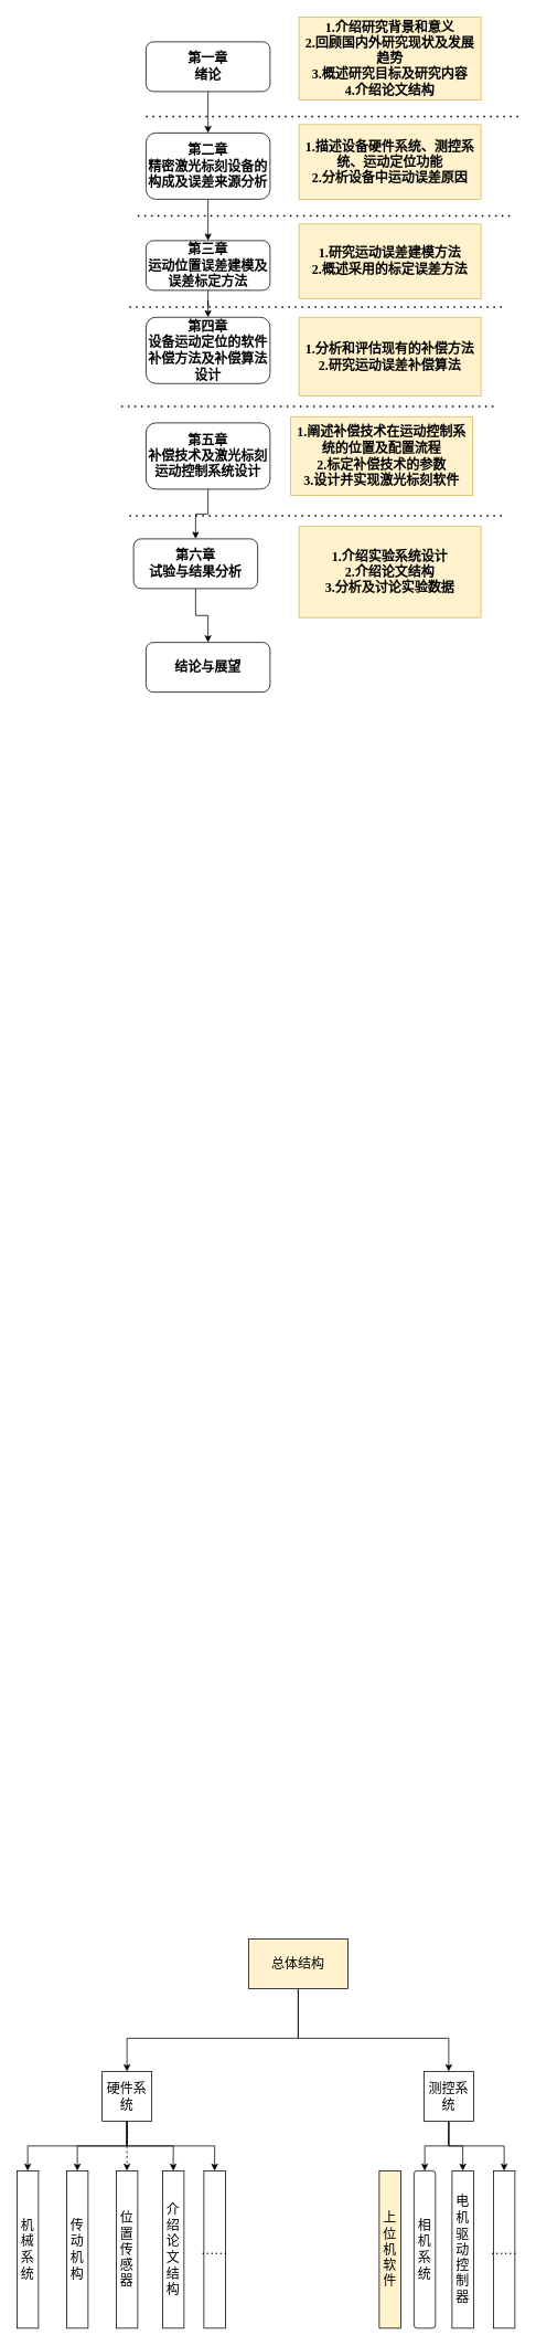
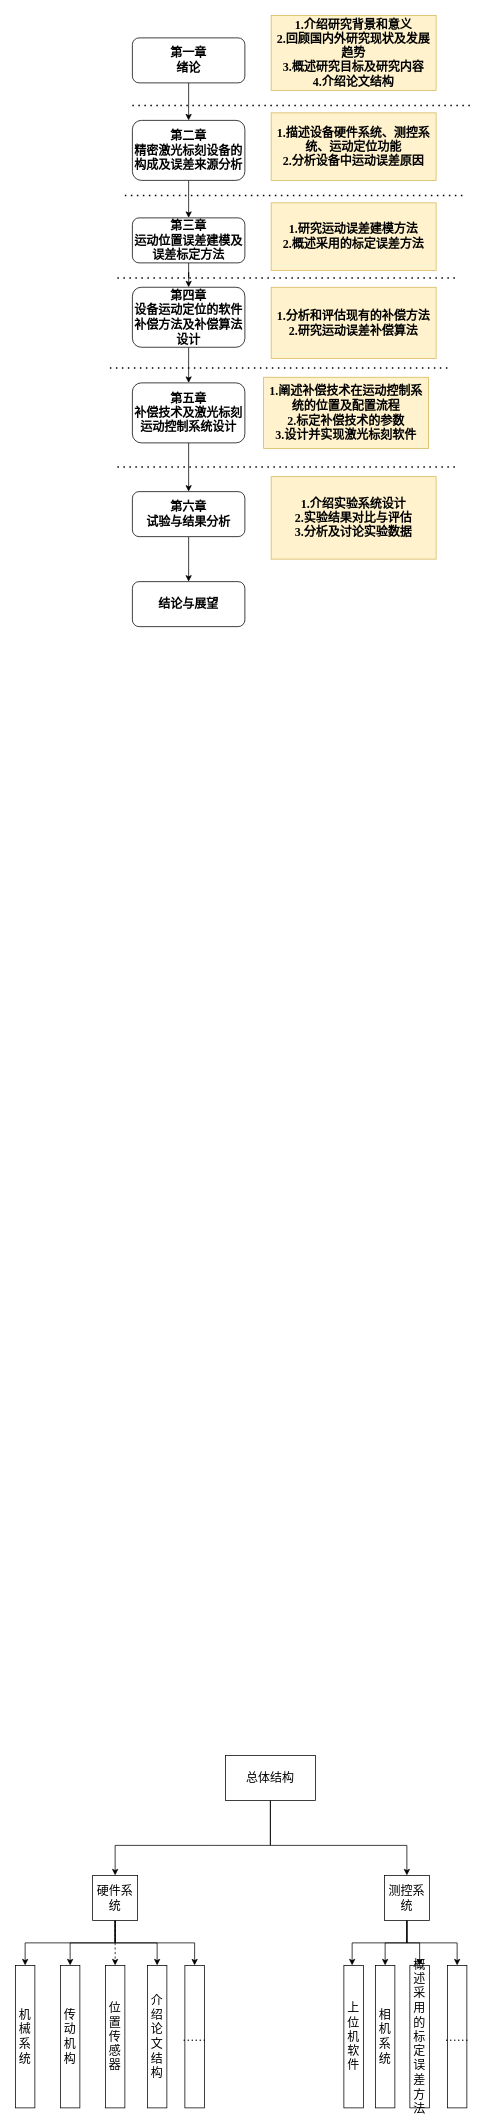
  <mxCell id="0" />
  <mxCell id="1" parent="0" />
  <mxCell id="2" value="" style="edgeStyle=orthogonalEdgeStyle;rounded=0;orthogonalLoop=1;jettySize=auto;html=1;fontSize=16;fontStyle=1;fontFamily=宋体;" parent="1" source="3" target="5" edge="1"><mxGeometry relative="1" as="geometry" /></mxCell>
  <mxCell id="3" value="第一章&lt;br style=&quot;font-size: 16px;&quot;&gt;绪论" style="rounded=1;whiteSpace=wrap;html=1;fontSize=16;fontStyle=1;fontFamily=宋体;" parent="1" vertex="1"><mxGeometry x="176" y="50" width="150" height="60" as="geometry" /></mxCell>
  <mxCell id="4" value="" style="edgeStyle=orthogonalEdgeStyle;rounded=0;orthogonalLoop=1;jettySize=auto;html=1;fontSize=16;fontStyle=1;fontFamily=宋体;" parent="1" source="5" target="7" edge="1"><mxGeometry relative="1" as="geometry" /></mxCell>
  <mxCell id="5" value="第二章&lt;br style=&quot;font-size: 16px;&quot;&gt;&lt;font style=&quot;background-color: initial; font-size: 16px;&quot;&gt;精密激光标刻设备&lt;/font&gt;&lt;span style=&quot;background-color: initial; font-size: 16px;&quot;&gt;的构成及误差来源分析&lt;/span&gt;" style="rounded=1;whiteSpace=wrap;html=1;fontSize=16;fontStyle=1;fontFamily=宋体;" parent="1" vertex="1"><mxGeometry x="176" y="160" width="150" height="80" as="geometry" /></mxCell>
  <mxCell id="6" value="" style="edgeStyle=orthogonalEdgeStyle;rounded=0;orthogonalLoop=1;jettySize=auto;html=1;fontSize=16;fontStyle=1;fontFamily=宋体;" parent="1" source="7" target="19" edge="1"><mxGeometry relative="1" as="geometry" /></mxCell>
  <mxCell id="7" value="第三章&lt;br style=&quot;font-size: 16px;&quot;&gt;&lt;span style=&quot;background-color: initial; font-size: 16px;&quot;&gt;运动位置误差建模及误差标定方法&lt;/span&gt;" style="rounded=1;whiteSpace=wrap;html=1;fontSize=16;fontStyle=1;fontFamily=宋体;" parent="1" vertex="1"><mxGeometry x="176" y="290" width="150" height="60" as="geometry" /></mxCell>
  <mxCell id="8" value="" style="edgeStyle=orthogonalEdgeStyle;rounded=0;orthogonalLoop=1;jettySize=auto;html=1;fontSize=16;fontStyle=1;fontFamily=宋体;" parent="1" source="9" target="11" edge="1"><mxGeometry relative="1" as="geometry" /></mxCell>
- <mxCell id="9" value="第六章&lt;br style=&quot;font-size: 16px;&quot;&gt;&lt;span style=&quot;background-color: initial; font-size: 16px;&quot;&gt;试验与结果分析&lt;/span&gt;" style="rounded=1;whiteSpace=wrap;html=1;fontSize=16;fontStyle=1;fontFamily=宋体;" parent="1" vertex="1"><mxGeometry x="161" y="650" width="150" height="60" as="geometry" /></mxCell>
+ <mxCell id="9" value="第六章&lt;br style=&quot;font-size: 16px;&quot;&gt;&lt;span style=&quot;background-color: initial; font-size: 16px;&quot;&gt;试验与结果分析&lt;/span&gt;" style="rounded=1;whiteSpace=wrap;html=1;fontSize=16;fontStyle=1;fontFamily=宋体;" parent="1" vertex="1"><mxGeometry x="176" y="655" width="150" height="60" as="geometry" /></mxCell>
  <mxCell id="10" value="1.介绍研究背景和意义&lt;br style=&quot;font-size: 16px;&quot;&gt;2.回顾国内外研究现状及发展趋势&lt;br style=&quot;font-size: 16px;&quot;&gt;3.概述研究目标及研究内容&lt;br style=&quot;font-size: 16px;&quot;&gt;4.介绍论文结构" style="rounded=0;whiteSpace=wrap;html=1;fillColor=#fff2cc;strokeColor=#d6b656;fontSize=16;fontStyle=1;fontFamily=宋体;" parent="1" vertex="1"><mxGeometry x="361" y="20" width="220" height="100" as="geometry" /></mxCell>
  <mxCell id="11" value="结论与展望" style="rounded=1;whiteSpace=wrap;html=1;fontSize=16;fontStyle=1;fontFamily=宋体;" parent="1" vertex="1"><mxGeometry x="176" y="775" width="150" height="60" as="geometry" /></mxCell>
  <mxCell id="12" value="" style="endArrow=none;dashed=1;html=1;dashPattern=1 3;strokeWidth=2;rounded=0;fontSize=16;fontStyle=1;fontFamily=宋体;" parent="1" edge="1"><mxGeometry width="50" height="50" relative="1" as="geometry"><mxPoint x="176" y="140" as="sourcePoint" /><mxPoint x="626" y="140" as="targetPoint" /></mxGeometry></mxCell>
  <mxCell id="13" value="1.描述设备硬件系统、测控系统、运动定位功能&lt;br style=&quot;font-size: 16px;&quot;&gt;2.分析设备中运动误差原因" style="rounded=0;whiteSpace=wrap;html=1;fillColor=#fff2cc;strokeColor=#d6b656;fontSize=16;fontStyle=1;fontFamily=宋体;" parent="1" vertex="1"><mxGeometry x="361" y="150" width="220" height="90" as="geometry" /></mxCell>
  <mxCell id="14" value="" style="endArrow=none;dashed=1;html=1;dashPattern=1 3;strokeWidth=2;rounded=0;fontSize=16;fontStyle=1;fontFamily=宋体;" parent="1" edge="1"><mxGeometry width="50" height="50" relative="1" as="geometry"><mxPoint x="166" y="260" as="sourcePoint" /><mxPoint x="616" y="260" as="targetPoint" /></mxGeometry></mxCell>
  <mxCell id="15" value="1.研究运动误差建模方法&lt;br style=&quot;font-size: 16px;&quot;&gt;2.概述采用的标定误差方法&lt;br style=&quot;font-size: 16px;&quot;&gt;" style="rounded=0;whiteSpace=wrap;html=1;fillColor=#fff2cc;strokeColor=#d6b656;fontSize=16;fontStyle=1;fontFamily=宋体;" parent="1" vertex="1"><mxGeometry x="361" y="270" width="220" height="90" as="geometry" /></mxCell>
- <mxCell id="16" value="1.介绍实验系统设计&lt;br style=&quot;font-size: 16px;&quot;&gt;2.介绍论文结构&lt;br style=&quot;font-size: 16px;&quot;&gt;3.分析及讨论实验数据" style="rounded=0;whiteSpace=wrap;html=1;fillColor=#fff2cc;strokeColor=#d6b656;fontSize=16;fontStyle=1;fontFamily=宋体;" parent="1" vertex="1"><mxGeometry x="361" y="635" width="220" height="110" as="geometry" /></mxCell>
+ <mxCell id="16" value="1.介绍实验系统设计&lt;br style=&quot;font-size: 16px;&quot;&gt;2.实验结果对比与评估&lt;br style=&quot;font-size: 16px;&quot;&gt;3.分析及讨论实验数据" style="rounded=0;whiteSpace=wrap;html=1;fillColor=#fff2cc;strokeColor=#d6b656;fontSize=16;fontStyle=1;fontFamily=宋体;" parent="1" vertex="1"><mxGeometry x="361" y="635" width="220" height="110" as="geometry" /></mxCell>
  <mxCell id="17" value="" style="endArrow=none;dashed=1;html=1;dashPattern=1 3;strokeWidth=2;rounded=0;fontSize=16;fontStyle=1;fontFamily=宋体;" parent="1" edge="1"><mxGeometry width="50" height="50" relative="1" as="geometry"><mxPoint x="156" y="622" as="sourcePoint" /><mxPoint x="606" y="622" as="targetPoint" /></mxGeometry></mxCell>
+ <mxCell id="18" value="" style="edgeStyle=orthogonalEdgeStyle;rounded=0;orthogonalLoop=1;jettySize=auto;html=1;" edge="1" parent="1" source="19" target="46"><mxGeometry relative="1" as="geometry" /></mxCell>
  <mxCell id="19" value="第四章&lt;br style=&quot;font-size: 16px;&quot;&gt;&lt;span style=&quot;background-color: initial; font-size: 16px;&quot;&gt;设备运动定位的软件补偿方法及补偿算法设计&lt;/span&gt;" style="rounded=1;whiteSpace=wrap;html=1;fontSize=16;fontStyle=1;fontFamily=宋体;" parent="1" vertex="1"><mxGeometry x="176" y="382.5" width="150" height="80" as="geometry" /></mxCell>
  <mxCell id="20" value="" style="endArrow=none;dashed=1;html=1;dashPattern=1 3;strokeWidth=2;rounded=0;fontSize=16;fontStyle=1;fontFamily=宋体;" parent="1" edge="1"><mxGeometry width="50" height="50" relative="1" as="geometry"><mxPoint x="156" y="370" as="sourcePoint" /><mxPoint x="606" y="370" as="targetPoint" /></mxGeometry></mxCell>
  <mxCell id="21" value="1.分析和评估现有的补偿方法&lt;br style=&quot;font-size: 16px;&quot;&gt;2.研究运动误差补偿算法&lt;br style=&quot;border-color: var(--border-color); font-size: 16px;&quot;&gt;" style="rounded=0;whiteSpace=wrap;html=1;fillColor=#fff2cc;strokeColor=#d6b656;fontSize=16;fontStyle=1;fontFamily=宋体;" parent="1" vertex="1"><mxGeometry x="361" y="382.5" width="220" height="95" as="geometry" /></mxCell>
  <mxCell id="22" value="" style="edgeStyle=orthogonalEdgeStyle;rounded=0;orthogonalLoop=1;jettySize=auto;html=1;" parent="1" source="24" target="30" edge="1"><mxGeometry relative="1" as="geometry"><Array as="points"><mxPoint x="286" y="2460" /><mxPoint x="106" y="2460" /></Array></mxGeometry></mxCell>
  <mxCell id="23" value="" style="edgeStyle=orthogonalEdgeStyle;rounded=0;orthogonalLoop=1;jettySize=auto;html=1;" parent="1" source="24" target="35" edge="1"><mxGeometry relative="1" as="geometry"><mxPoint x="385" y="2500" as="targetPoint" /><Array as="points"><mxPoint x="360" y="2460" /><mxPoint x="542" y="2460" /></Array></mxGeometry></mxCell>
- <mxCell id="24" value="&lt;p class=&quot;MsoNormal&quot;&gt;&lt;font face=&quot;宋体&quot;&gt;&lt;span style=&quot;font-size: 16px;&quot;&gt;总体结构&lt;/span&gt;&lt;/font&gt;&lt;/p&gt;" style="rounded=0;whiteSpace=wrap;html=1;fillColor=#fff2cc;" parent="1" vertex="1"><mxGeometry x="300" y="2340" width="120" height="60" as="geometry" /></mxCell>
+ <mxCell id="24" value="&lt;p class=&quot;MsoNormal&quot;&gt;&lt;font face=&quot;宋体&quot;&gt;&lt;span style=&quot;font-size: 16px;&quot;&gt;总体结构&lt;/span&gt;&lt;/font&gt;&lt;/p&gt;" style="rounded=0;whiteSpace=wrap;html=1;" parent="1" vertex="1"><mxGeometry x="300" y="2340" width="120" height="60" as="geometry" /></mxCell>
  <mxCell id="25" value="" style="edgeStyle=orthogonalEdgeStyle;rounded=0;orthogonalLoop=1;jettySize=auto;html=1;" parent="1" source="30" target="36" edge="1"><mxGeometry relative="1" as="geometry"><Array as="points"><mxPoint x="153" y="2590" /><mxPoint x="33" y="2590" /></Array></mxGeometry></mxCell>
  <mxCell id="26" style="edgeStyle=orthogonalEdgeStyle;rounded=0;orthogonalLoop=1;jettySize=auto;html=1;" parent="1" source="30" target="37" edge="1"><mxGeometry relative="1" as="geometry"><Array as="points"><mxPoint x="153" y="2590" /><mxPoint x="93" y="2590" /></Array></mxGeometry></mxCell>
  <mxCell id="27" style="edgeStyle=orthogonalEdgeStyle;rounded=0;orthogonalLoop=1;jettySize=auto;html=1;dashed=1;" parent="1" source="30" target="38" edge="1"><mxGeometry relative="1" as="geometry"><Array as="points"><mxPoint x="153" y="2570" /><mxPoint x="153" y="2570" /></Array></mxGeometry></mxCell>
  <mxCell id="28" style="edgeStyle=orthogonalEdgeStyle;rounded=0;orthogonalLoop=1;jettySize=auto;html=1;" parent="1" source="30" target="42" edge="1"><mxGeometry relative="1" as="geometry"><Array as="points"><mxPoint x="153" y="2590" /><mxPoint x="209" y="2590" /></Array></mxGeometry></mxCell>
  <mxCell id="29" style="edgeStyle=orthogonalEdgeStyle;rounded=0;orthogonalLoop=1;jettySize=auto;html=1;" parent="1" source="30" target="43" edge="1"><mxGeometry relative="1" as="geometry"><Array as="points"><mxPoint x="153" y="2590" /><mxPoint x="259" y="2590" /></Array></mxGeometry></mxCell>
  <mxCell id="30" value="&lt;p class=&quot;MsoNormal&quot;&gt;&lt;span style=&quot;mso-spacerun:'yes';font-family:宋体;mso-ascii-font-family:'Times New Roman';&lt;br/&gt;mso-hansi-font-family:'Times New Roman';mso-bidi-font-family:'Times New Roman';font-size:12.0pt;&lt;br/&gt;mso-font-kerning:1.0pt;&quot;&gt;硬件系统&lt;/span&gt;&lt;/p&gt;" style="rounded=0;whiteSpace=wrap;html=1;" parent="1" vertex="1"><mxGeometry x="123" y="2500" width="60" height="60" as="geometry" /></mxCell>
+ <mxCell id="31" style="edgeStyle=orthogonalEdgeStyle;rounded=0;orthogonalLoop=1;jettySize=auto;html=1;" parent="1" source="35" target="39" edge="1"><mxGeometry relative="1" as="geometry"><Array as="points"><mxPoint x="542" y="2590" /><mxPoint x="469" y="2590" /></Array></mxGeometry></mxCell>
  <mxCell id="32" style="edgeStyle=orthogonalEdgeStyle;rounded=0;orthogonalLoop=1;jettySize=auto;html=1;" parent="1" source="35" target="40" edge="1"><mxGeometry relative="1" as="geometry" /></mxCell>
  <mxCell id="33" style="edgeStyle=orthogonalEdgeStyle;rounded=0;orthogonalLoop=1;jettySize=auto;html=1;" parent="1" source="35" target="41" edge="1"><mxGeometry relative="1" as="geometry"><Array as="points"><mxPoint x="542" y="2590" /><mxPoint x="559" y="2590" /></Array></mxGeometry></mxCell>
  <mxCell id="34" style="edgeStyle=orthogonalEdgeStyle;rounded=0;orthogonalLoop=1;jettySize=auto;html=1;" parent="1" source="35" target="44" edge="1"><mxGeometry relative="1" as="geometry"><Array as="points"><mxPoint x="542" y="2590" /><mxPoint x="609" y="2590" /></Array></mxGeometry></mxCell>
  <mxCell id="35" value="&lt;p class=&quot;MsoNormal&quot;&gt;&lt;span style=&quot;font-family: 宋体; font-size: 16px;&quot;&gt;测控系统&lt;/span&gt;&lt;br&gt;&lt;/p&gt;" style="rounded=0;whiteSpace=wrap;html=1;" parent="1" vertex="1"><mxGeometry x="512" y="2500" width="60" height="60" as="geometry" /></mxCell>
  <mxCell id="36" value="&lt;p class=&quot;MsoNormal&quot;&gt;&lt;span style=&quot;font-family: 宋体; font-size: 16px;&quot;&gt;机械系统&lt;/span&gt;&lt;br&gt;&lt;/p&gt;" style="rounded=0;whiteSpace=wrap;html=1;" parent="1" vertex="1"><mxGeometry x="20" y="2620" width="26" height="190" as="geometry" /></mxCell>
  <mxCell id="37" value="&lt;p class=&quot;MsoNormal&quot;&gt;&lt;span style=&quot;font-family: 宋体; font-size: 16px;&quot;&gt;传动机构&lt;/span&gt;&lt;br&gt;&lt;/p&gt;" style="rounded=0;whiteSpace=wrap;html=1;verticalAlign=middle;" parent="1" vertex="1"><mxGeometry x="80" y="2620" width="26" height="190" as="geometry" /></mxCell>
  <mxCell id="38" value="&lt;p class=&quot;MsoNormal&quot;&gt;&lt;span style=&quot;font-family: 宋体; font-size: 16px;&quot;&gt;位置传感器&lt;/span&gt;&lt;br&gt;&lt;/p&gt;" style="rounded=0;whiteSpace=wrap;html=1;verticalAlign=middle;" parent="1" vertex="1"><mxGeometry x="140" y="2620" width="26" height="190" as="geometry" /></mxCell>
- <mxCell id="39" value="&lt;p class=&quot;MsoNormal&quot;&gt;&lt;font face=&quot;宋体&quot;&gt;&lt;span style=&quot;font-size: 16px;&quot;&gt;上位机软件&lt;/span&gt;&lt;/font&gt;&lt;/p&gt;" style="rounded=0;whiteSpace=wrap;html=1;verticalAlign=middle;fillColor=#fff2cc;" parent="1" vertex="1"><mxGeometry x="458" y="2620" width="26" height="190" as="geometry" /></mxCell>
- <mxCell id="40" value="&lt;p class=&quot;MsoNormal&quot;&gt;&lt;span style=&quot;font-family: 宋体; font-size: 16px;&quot;&gt;相机系统&lt;/span&gt;&lt;br&gt;&lt;/p&gt;" style="whiteSpace=wrap;html=1;verticalAlign=middle;rounded=1;" parent="1" vertex="1"><mxGeometry x="500" y="2620" width="26" height="190" as="geometry" /></mxCell>
- <mxCell id="41" value="&lt;font face=&quot;宋体&quot;&gt;&lt;span style=&quot;font-size: 16px;&quot;&gt;电机驱动控制器&lt;/span&gt;&lt;/font&gt;" style="rounded=0;whiteSpace=wrap;html=1;verticalAlign=middle;" parent="1" vertex="1"><mxGeometry x="546" y="2620" width="26" height="190" as="geometry" /></mxCell>
+ <mxCell id="39" value="&lt;p class=&quot;MsoNormal&quot;&gt;&lt;font face=&quot;宋体&quot;&gt;&lt;span style=&quot;font-size: 16px;&quot;&gt;上位机软件&lt;/span&gt;&lt;/font&gt;&lt;/p&gt;" style="rounded=0;whiteSpace=wrap;html=1;verticalAlign=middle;" parent="1" vertex="1"><mxGeometry x="458" y="2620" width="26" height="190" as="geometry" /></mxCell>
+ <mxCell id="40" value="&lt;p class=&quot;MsoNormal&quot;&gt;&lt;span style=&quot;font-family: 宋体; font-size: 16px;&quot;&gt;相机系统&lt;/span&gt;&lt;br&gt;&lt;/p&gt;" style="rounded=0;whiteSpace=wrap;html=1;verticalAlign=middle;" parent="1" vertex="1"><mxGeometry x="500" y="2620" width="26" height="190" as="geometry" /></mxCell>
+ <mxCell id="41" value="&lt;font face=&quot;宋体&quot;&gt;&lt;span style=&quot;font-size: 16px;&quot;&gt;概述采用的标定误差方法&lt;/span&gt;&lt;/font&gt;" style="rounded=0;whiteSpace=wrap;html=1;verticalAlign=middle;" parent="1" vertex="1"><mxGeometry x="546" y="2620" width="26" height="190" as="geometry" /></mxCell>
  <mxCell id="42" value="&lt;p class=&quot;MsoNormal&quot;&gt;&lt;span style=&quot;font-family: 宋体; font-size: 16px;&quot;&gt;介绍论文结构&lt;/span&gt;&lt;br&gt;&lt;/p&gt;" style="rounded=0;whiteSpace=wrap;html=1;verticalAlign=middle;" parent="1" vertex="1"><mxGeometry x="196" y="2620" width="26" height="190" as="geometry" /></mxCell>
  <mxCell id="43" value="&lt;p class=&quot;MsoNormal&quot;&gt;&lt;font face=&quot;宋体&quot;&gt;&lt;span style=&quot;font-size: 16px;&quot;&gt;……&lt;/span&gt;&lt;/font&gt;&lt;/p&gt;" style="rounded=0;whiteSpace=wrap;html=1;verticalAlign=middle;" parent="1" vertex="1"><mxGeometry x="246" y="2620" width="26" height="190" as="geometry" /></mxCell>
  <mxCell id="44" value="&lt;font face=&quot;宋体&quot;&gt;&lt;span style=&quot;font-size: 16px;&quot;&gt;……&lt;/span&gt;&lt;/font&gt;" style="rounded=0;whiteSpace=wrap;html=1;verticalAlign=middle;" parent="1" vertex="1"><mxGeometry x="596" y="2620" width="26" height="190" as="geometry" /></mxCell>
  <mxCell id="45" value="" style="edgeStyle=orthogonalEdgeStyle;rounded=0;orthogonalLoop=1;jettySize=auto;html=1;" edge="1" parent="1" source="46" target="9"><mxGeometry relative="1" as="geometry" /></mxCell>
  <mxCell id="46" value="第五章&lt;br style=&quot;font-size: 16px;&quot;&gt;补偿技术及激光标刻运动控制系统设计" style="rounded=1;whiteSpace=wrap;html=1;fontSize=16;fontStyle=1;fontFamily=宋体;" vertex="1" parent="1"><mxGeometry x="176" y="510" width="150" height="80" as="geometry" /></mxCell>
  <mxCell id="47" value="" style="endArrow=none;dashed=1;html=1;dashPattern=1 3;strokeWidth=2;rounded=0;fontSize=16;fontStyle=1;fontFamily=宋体;" edge="1" parent="1"><mxGeometry width="50" height="50" relative="1" as="geometry"><mxPoint x="146" y="490" as="sourcePoint" /><mxPoint x="596" y="490" as="targetPoint" /></mxGeometry></mxCell>
  <mxCell id="48" value="1.阐述补偿技术在运动控制系统的位置及配置流程&lt;br style=&quot;font-size: 16px;&quot;&gt;2.标定补偿技术的参数&lt;br style=&quot;border-color: var(--border-color); font-size: 16px;&quot;&gt;3.设计并实现激光标刻软件" style="rounded=0;whiteSpace=wrap;html=1;fillColor=#fff2cc;strokeColor=#d6b656;fontSize=16;fontStyle=1;fontFamily=宋体;" vertex="1" parent="1"><mxGeometry x="351" y="502.5" width="220" height="95" as="geometry" /></mxCell>
